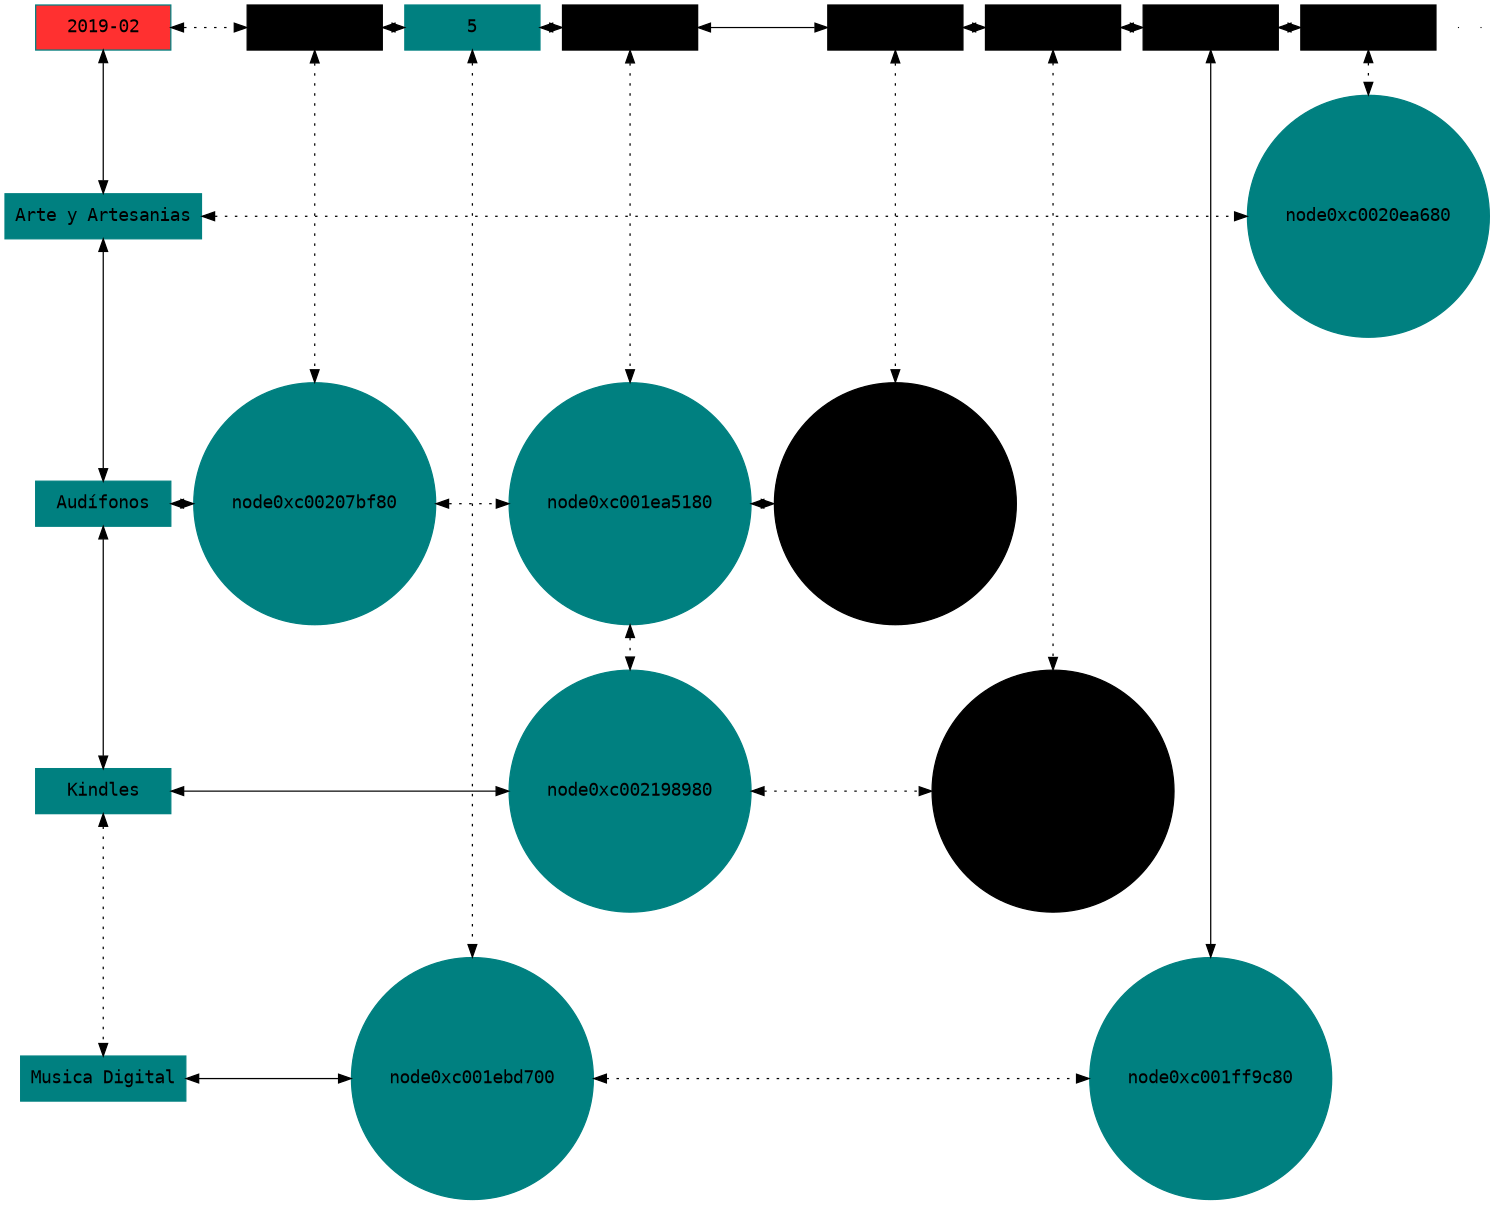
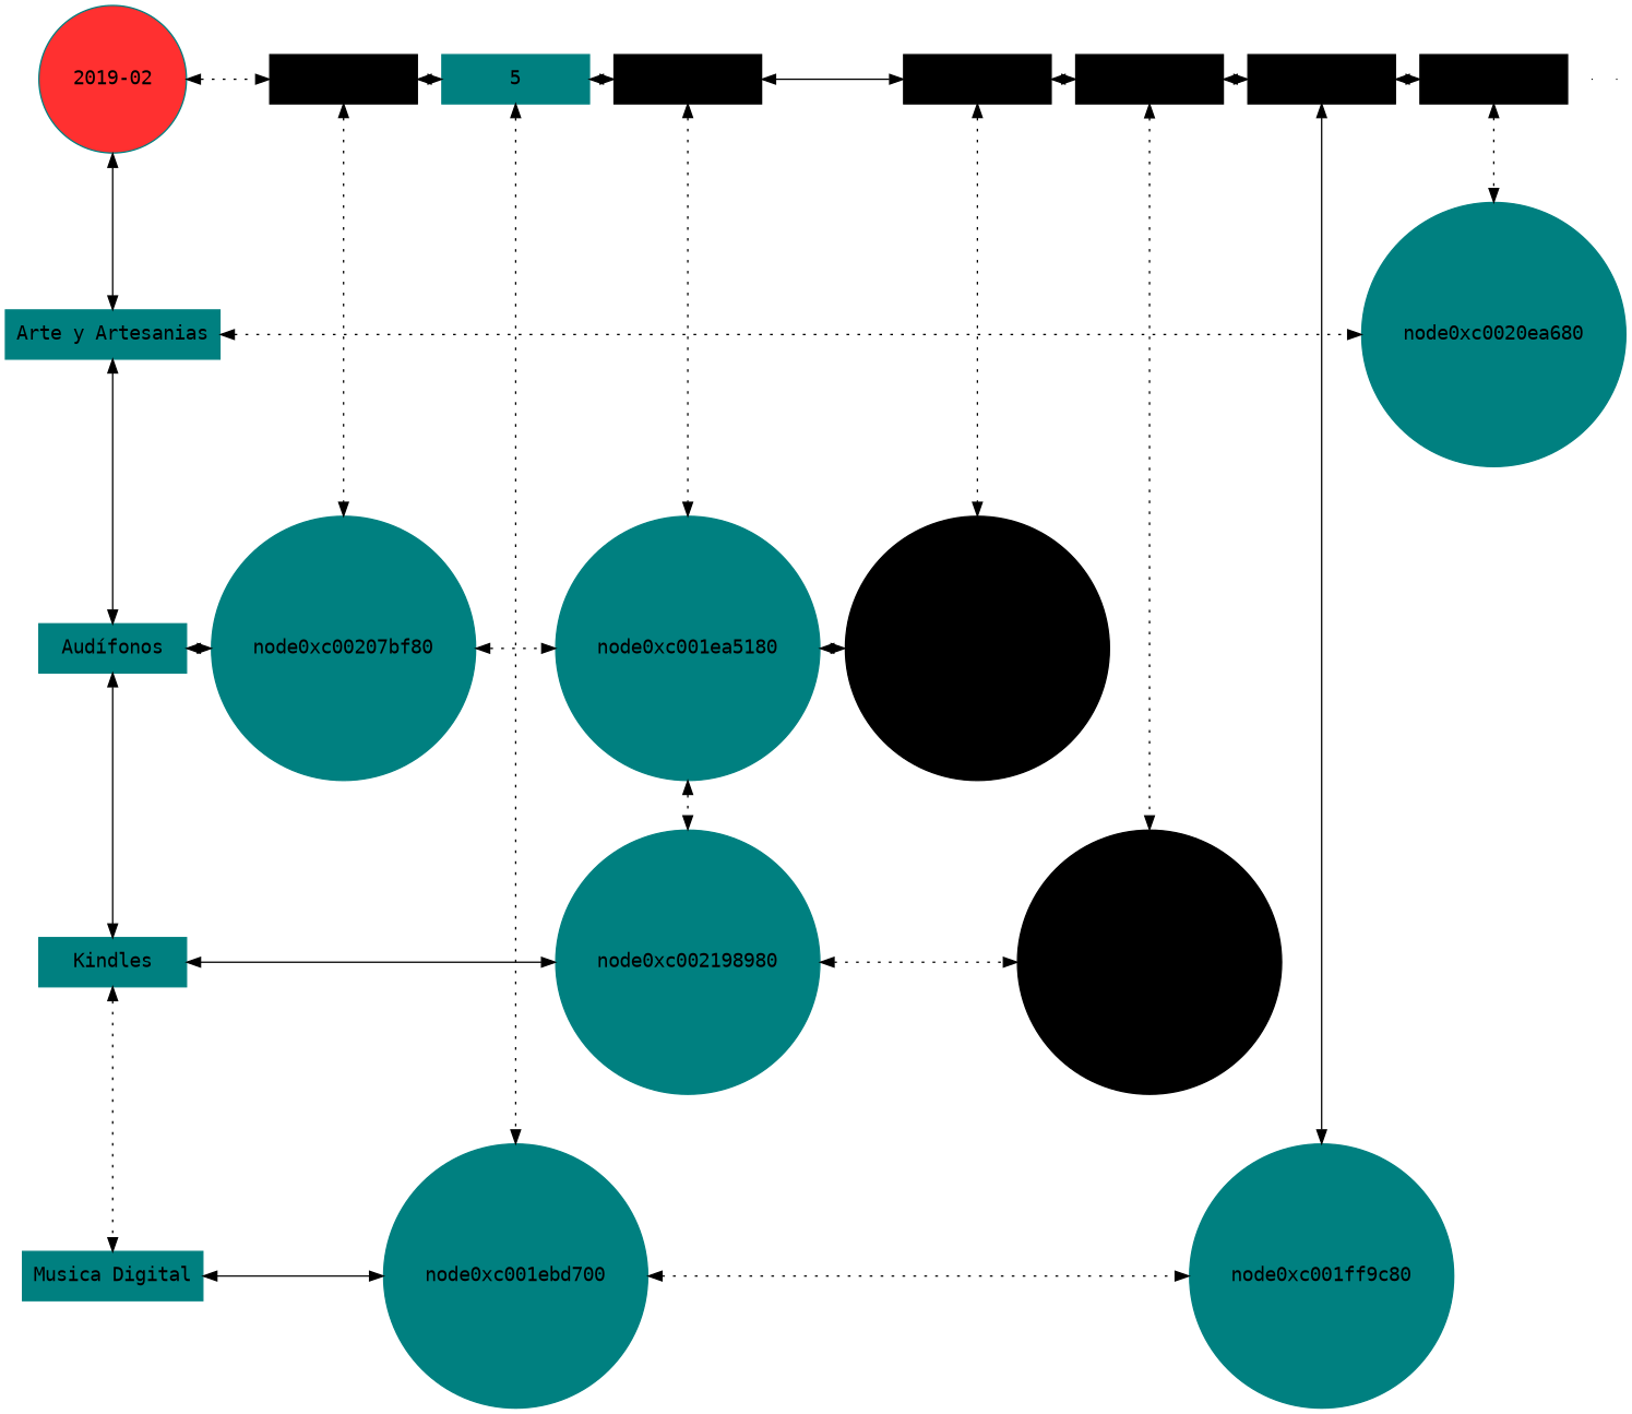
  digraph {
    fontname="DejaVu Sans Mono"
    node [group=1 shape=box style=filled color=teal fontname="DejaVu Sans Mono"]
    edge [dir=both style=dotted fontname="DejaVu Sans Mono"]
-   n1 [fillcolor=firebrick1 label="2019-02" width=1.5]
+   n1 [fillcolor=firebrick1 label="2019-02" shape=circle width=1.5]
    n2 [color=black group=2 label=2 width=1.5]
    n3 [group=5 label=5 width=1.5]
    n4 [color=black group=8 label=8 width=1.5]
    n5 [color=black group=13 label=13 width=1.5]
    n6 [color=black group=18 label=18 width=1.5]
    n7 [color=black group=20 label=20 width=1.5]
    n8 [color=black group=28 label=28 width=1.5]
    n9 [label="Arte y Artesanias" width=1.5]
    node0xc0020ea680 [group=28 shape=circle width=0.5]
    n11 [label="Audífonos" width=1.5]
    node0xc00207bf80 [group=2 shape=circle width=0.5]
    node0xc001ea5180 [group=8 shape=circle width=0.5]
    node0xc001ee2600 [color=black group=13 shape=circle width=0.5]
    n15 [label=Kindles width=1.5]
    node0xc002198980 [group=8 shape=circle width=0.5]
    node0xc001f89200 [color=black group=18 shape=circle width=0.5]
    n18 [label="Musica Digital" width=1.5]
    node0xc001ebd700 [group=5 shape=circle width=0.5]
    node0xc001ff9c80 [group=20 shape=circle width=0.5]
    e0 [shape=point width=0 color=black group="" style=""]
    e1 [shape=point width=0 color=black group="" style=""]
    subgraph sub_1 {
      rank=same
      n1
      n2
    }
    subgraph sub_2 {
      rank=same
      n2
      n3
    }
    subgraph sub_3 {
      rank=same
      n3
      n4
    }
    subgraph sub_4 {
      rank=same
      n4
      n5
    }
    subgraph sub_5 {
      rank=same
      n5
      n6
    }
    subgraph sub_6 {
      rank=same
      n6
      n7
    }
    subgraph sub_7 {
      rank=same
      n7
      n8
    }
    subgraph sub_8 {
      rank=same
      n9
      node0xc0020ea680
    }
    subgraph sub_9 {
      rank=same
      n11
      node0xc00207bf80
    }
    subgraph sub_10 {
      rank=same
      node0xc00207bf80
      node0xc001ea5180
    }
    subgraph sub_11 {
      rank=same
      node0xc001ea5180
      node0xc001ee2600
    }
    subgraph sub_12 {
      rank=same
      n15
      node0xc002198980
    }
    subgraph sub_13 {
      rank=same
      node0xc002198980
      node0xc001f89200
    }
    subgraph sub_14 {
      rank=same
      n18
      node0xc001ebd700
    }
    subgraph sub_15 {
      rank=same
      node0xc001ebd700
      node0xc001ff9c80
    }
    n1 -> n2
    n1 -> n9 [style=solid]
    n2 -> n3 [style=solid]
    n2 -> node0xc00207bf80
    n3 -> n4 [style=solid]
    n3 -> node0xc001ebd700
    n4 -> n5 [style=solid]
    n4 -> node0xc001ea5180
    n5 -> n6 [style=solid]
    n5 -> node0xc001ee2600
    n6 -> n7 [style=solid]
    n6 -> node0xc001f89200
    n7 -> n8
    n7 -> node0xc001ff9c80 [style=solid]
    n8 -> node0xc0020ea680
    n9 -> node0xc0020ea680
    n9 -> n11 [style=solid]
    n11 -> node0xc00207bf80 [style=solid]
    n11 -> n15 [style=solid]
    node0xc00207bf80 -> node0xc001ea5180
    node0xc001ea5180 -> node0xc001ee2600
    node0xc001ea5180 -> node0xc002198980
    n15 -> node0xc002198980 [style=solid]
    n15 -> n18
    node0xc002198980 -> node0xc001f89200
    n18 -> node0xc001ebd700 [style=solid]
    node0xc001ebd700 -> node0xc001ff9c80
  }
